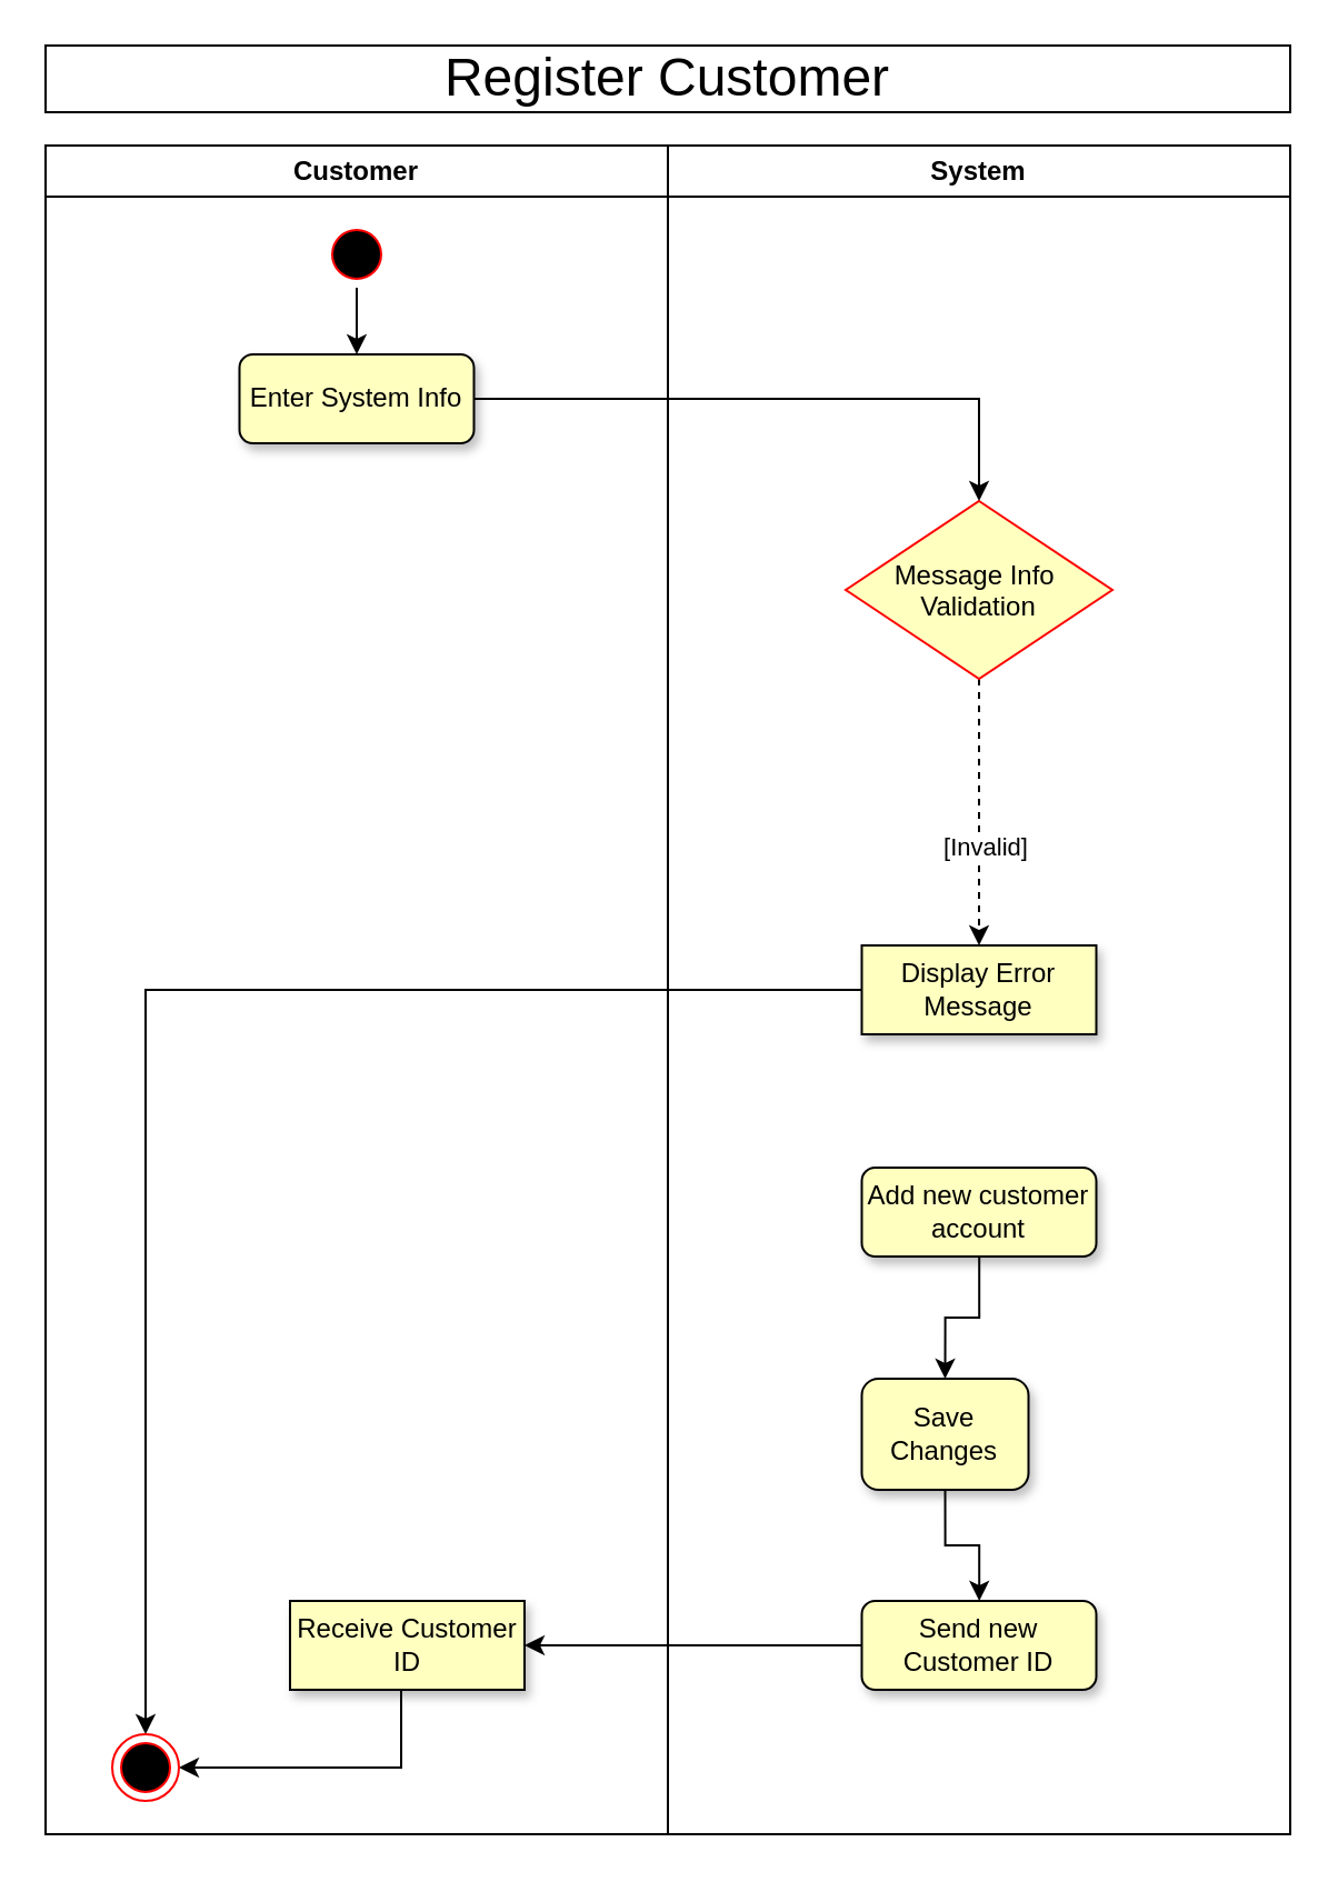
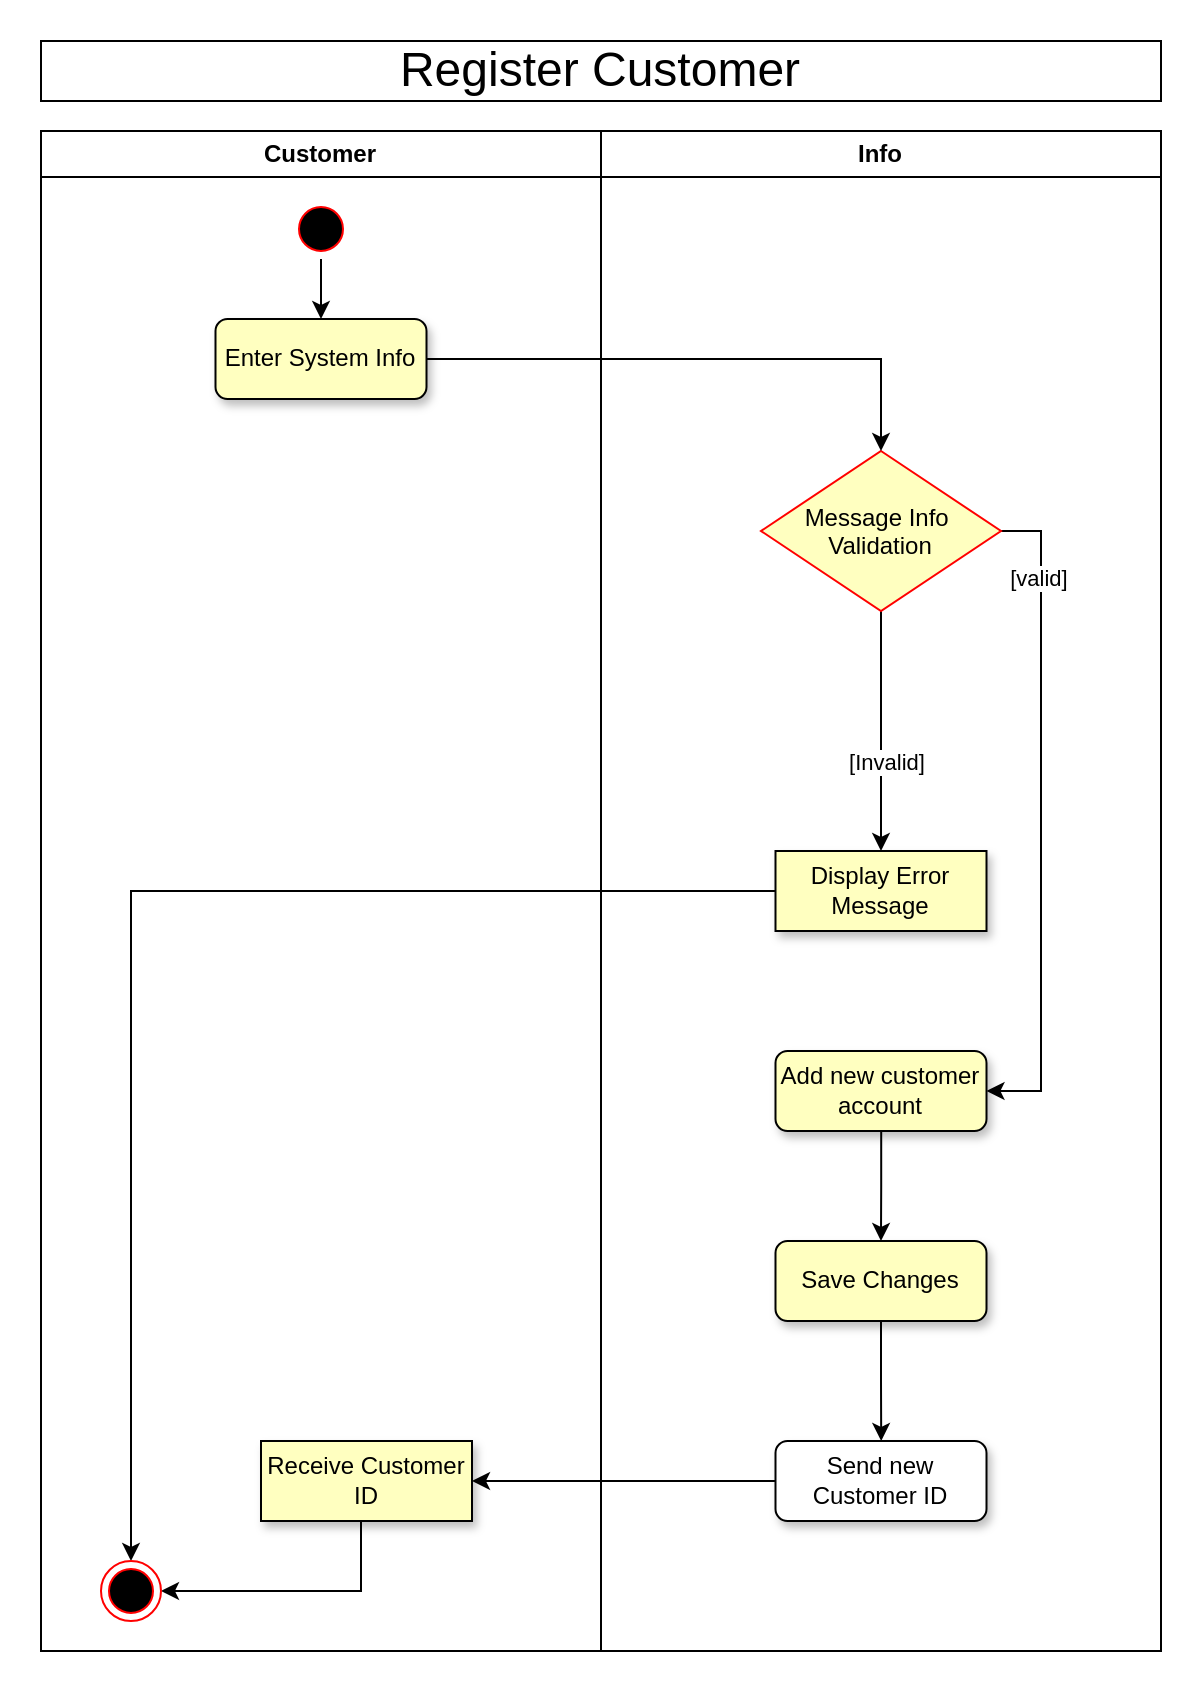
  <mxCell id="0" />
  <mxCell id="1" parent="0" />
  <mxCell id="2" value="Customer" style="swimlane;whiteSpace=wrap;fillColor=#FFFFFF;" vertex="1" parent="1"><mxGeometry x="20" y="65" width="280" height="760" as="geometry" /></mxCell>
  <mxCell id="3" value="" style="edgeStyle=orthogonalEdgeStyle;rounded=0;orthogonalLoop=1;jettySize=auto;html=1;entryX=0.5;entryY=0;entryDx=0;entryDy=0;fillColor=#FFFFC0;" edge="1" parent="2" source="4" target="5"><mxGeometry relative="1" as="geometry"><mxPoint x="115.0" as="targetPoint" /></mxGeometry></mxCell>
  <mxCell id="4" value="" style="ellipse;shape=startState;fillColor=#000000;strokeColor=#ff0000;" vertex="1" parent="2"><mxGeometry x="125" y="34" width="30" height="30" as="geometry" /></mxCell>
  <mxCell id="5" value="Enter System Info" style="rounded=1;whiteSpace=wrap;html=1;fillColor=#FFFFC0;shadow=1;" vertex="1" parent="2"><mxGeometry x="87.25" y="94" width="105.5" height="40" as="geometry" /></mxCell>
- <mxCell id="6" value="System" style="swimlane;whiteSpace=wrap;fillColor=#FFFFFF;" vertex="1" parent="1"><mxGeometry x="300" y="65" width="280" height="760" as="geometry" /></mxCell>
+ <mxCell id="6" value="Info" style="swimlane;whiteSpace=wrap;fillColor=#FFFFFF;" vertex="1" parent="1"><mxGeometry x="300" y="65" width="280" height="760" as="geometry" /></mxCell>
  <mxCell id="7" style="edgeStyle=orthogonalEdgeStyle;rounded=0;orthogonalLoop=1;jettySize=auto;html=1;entryX=1;entryY=0.5;entryDx=0;entryDy=0;fillColor=#FFFFC0;" edge="1" parent="6" source="18" target="17"><mxGeometry relative="1" as="geometry"><Array as="points"><mxPoint x="-120" y="730" /></Array></mxGeometry></mxCell>
  <mxCell id="8" style="edgeStyle=orthogonalEdgeStyle;rounded=0;orthogonalLoop=1;jettySize=auto;html=1;entryX=1;entryY=0.5;entryDx=0;entryDy=0;fillColor=#FFFFC0;" edge="1" parent="6" source="19" target="18"><mxGeometry relative="1" as="geometry" /></mxCell>
  <mxCell id="9" style="edgeStyle=orthogonalEdgeStyle;rounded=0;orthogonalLoop=1;jettySize=auto;html=1;entryX=0.5;entryY=0;entryDx=0;entryDy=0;fillColor=#FFFFC0;" edge="1" parent="6" source="16" target="17"><mxGeometry relative="1" as="geometry" /></mxCell>
+ <mxCell id="10" value="" style="edgeStyle=orthogonalEdgeStyle;rounded=0;orthogonalLoop=1;jettySize=auto;html=1;exitX=1;exitY=0.5;exitDx=0;exitDy=0;fillColor=#FFFFC0;" edge="1" parent="6" source="20" target="21"><mxGeometry relative="1" as="geometry"><Array as="points"><mxPoint x="220" y="200" /><mxPoint x="220" y="480" /></Array></mxGeometry></mxCell>
+ <mxCell id="11" value="[valid]" style="edgeLabel;html=1;align=center;verticalAlign=middle;resizable=0;points=[];fillColor=#FFFFC0;" vertex="1" connectable="0" parent="10"><mxGeometry x="-0.743" y="-2" relative="1" as="geometry"><mxPoint y="1" as="offset" /></mxGeometry></mxCell>
  <mxCell id="12" value="" style="edgeStyle=orthogonalEdgeStyle;rounded=0;orthogonalLoop=1;jettySize=auto;html=1;entryX=0.5;entryY=0;entryDx=0;entryDy=0;fillColor=#FFFFC0;" edge="1" parent="6" source="21" target="22"><mxGeometry relative="1" as="geometry"><mxPoint x="140.037" y="531" as="targetPoint" /></mxGeometry></mxCell>
- <mxCell id="13" style="edgeStyle=orthogonalEdgeStyle;rounded=0;orthogonalLoop=1;jettySize=auto;html=1;entryX=0.5;entryY=0;entryDx=0;entryDy=0;exitX=0.5;exitY=1;exitDx=0;exitDy=0;fillColor=#FFFFC0;dashed=1;" edge="1" parent="6" source="20" target="16"><mxGeometry relative="1" as="geometry"><mxPoint x="-87" y="221" as="targetPoint" /></mxGeometry></mxCell>
+ <mxCell id="13" style="edgeStyle=orthogonalEdgeStyle;rounded=0;orthogonalLoop=1;jettySize=auto;html=1;entryX=0.5;entryY=0;entryDx=0;entryDy=0;exitX=0.5;exitY=1;exitDx=0;exitDy=0;fillColor=#FFFFC0;" edge="1" parent="6" source="20" target="16"><mxGeometry relative="1" as="geometry"><mxPoint x="-87" y="221" as="targetPoint" /></mxGeometry></mxCell>
  <mxCell id="14" value="[Invalid]" style="edgeLabel;html=1;align=center;verticalAlign=middle;resizable=0;points=[];fillColor=#FFFFC0;" vertex="1" connectable="0" parent="13"><mxGeometry x="0.244" y="2" relative="1" as="geometry"><mxPoint as="offset" /></mxGeometry></mxCell>
  <mxCell id="15" value="" style="edgeStyle=orthogonalEdgeStyle;rounded=0;orthogonalLoop=1;jettySize=auto;html=1;exitX=0.5;exitY=1;exitDx=0;exitDy=0;fillColor=#FFFFC0;" edge="1" parent="6" source="22" target="19"><mxGeometry relative="1" as="geometry"><mxPoint x="140" y="741" as="sourcePoint" /></mxGeometry></mxCell>
  <mxCell id="16" value="Display Error Message" style="whiteSpace=wrap;html=1;fillColor=#FFFFC0;shadow=1;rounded=0;" vertex="1" parent="6"><mxGeometry x="87.25" y="360" width="105.5" height="40" as="geometry" /></mxCell>
  <mxCell id="17" value="" style="ellipse;shape=endState;fillColor=#000000;strokeColor=#ff0000" vertex="1" parent="6"><mxGeometry x="-250" y="715" width="30" height="30" as="geometry" /></mxCell>
  <mxCell id="18" value="Receive Customer ID" style="whiteSpace=wrap;html=1;fillColor=#FFFFC0;shadow=1;rounded=0;" vertex="1" parent="6"><mxGeometry x="-170" y="655" width="105.5" height="40" as="geometry" /></mxCell>
- <mxCell id="19" value="Send new Customer ID" style="rounded=1;whiteSpace=wrap;html=1;fillColor=#FFFFC0;shadow=1;" vertex="1" parent="6"><mxGeometry x="87.25" y="655" width="105.5" height="40" as="geometry" /></mxCell>
+ <mxCell id="19" value="Send new Customer ID" style="rounded=1;whiteSpace=wrap;html=1;fillColor=#ffffff;shadow=1;" vertex="1" parent="6"><mxGeometry x="87.25" y="655" width="105.5" height="40" as="geometry" /></mxCell>
  <mxCell id="20" value="Message Info &#10;Validation" style="rhombus;fillColor=#FFFFC0;strokeColor=#ff0000;" vertex="1" parent="6"><mxGeometry x="80" y="160" width="120" height="80" as="geometry" /></mxCell>
  <mxCell id="21" value="Add new customer account" style="rounded=1;whiteSpace=wrap;html=1;fillColor=#FFFFC0;shadow=1;" vertex="1" parent="6"><mxGeometry x="87.25" y="460" width="105.5" height="40" as="geometry" /></mxCell>
- <mxCell id="22" value="Save Changes" style="rounded=1;whiteSpace=wrap;html=1;fillColor=#FFFFC0;shadow=1;" vertex="1" parent="6"><mxGeometry x="87.25" y="555" width="75" height="50" as="geometry" /></mxCell>
+ <mxCell id="22" value="Save Changes" style="rounded=1;whiteSpace=wrap;html=1;fillColor=#FFFFC0;shadow=1;" vertex="1" parent="6"><mxGeometry x="87.25" y="555" width="105.5" height="40" as="geometry" /></mxCell>
  <mxCell id="23" style="edgeStyle=orthogonalEdgeStyle;rounded=0;orthogonalLoop=1;jettySize=auto;html=1;entryX=0.5;entryY=0;entryDx=0;entryDy=0;fillColor=#FFFFC0;" edge="1" parent="1" source="5" target="20"><mxGeometry relative="1" as="geometry"><mxPoint x="440" y="239" as="targetPoint" /></mxGeometry></mxCell>
  <mxCell id="24" value="&lt;font style=&quot;font-size: 24px;&quot;&gt;Register Customer&lt;/font&gt;" style="rounded=0;whiteSpace=wrap;html=1;" vertex="1" parent="1"><mxGeometry x="20" y="20" width="560" height="30" as="geometry" /></mxCell>
